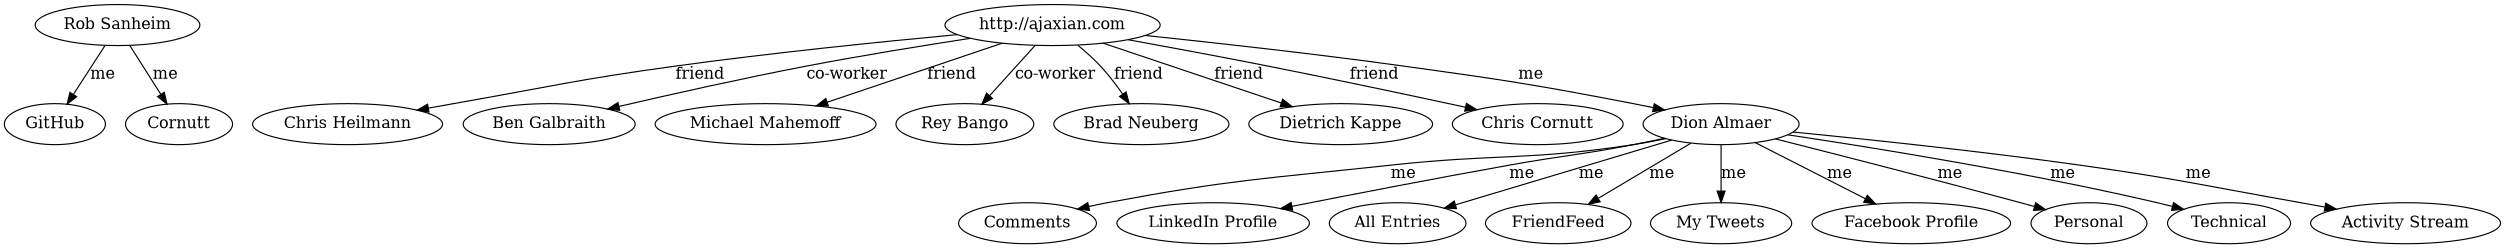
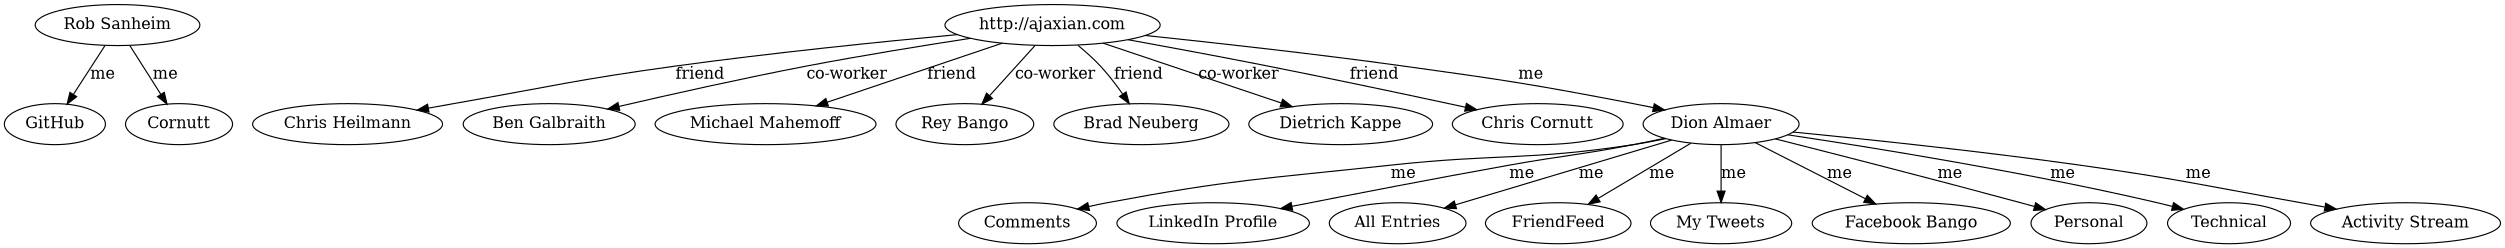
  strict digraph {
    n1 [label="Rob Sanheim"]
    n2 [label=GitHub]
    n3 [label=Cornutt]
    n4 [label=Comments]
    n5 [label="LinkedIn Profile"]
    n6 [label="Chris Heilmann"]
    n7 [label="Ben Galbraith"]
    n8 [label="All Entries"]
    n9 [label="Michael Mahemoff"]
    n10 [label=FriendFeed]
    n11 [label="My Tweets"]
    n12 [label="Rey Bango"]
-   n13 [label="Facebook Profile"]
+   n13 [label="Facebook Bango"]
    n14 [label="Brad Neuberg"]
    n15 [label="Dietrich Kappe"]
    n16 [label="Chris Cornutt"]
    n17 [label="Dion Almaer"]
    n18 [label=Personal]
    n19 [label=Technical]
    n20 [label="Activity Stream"]
    "http://ajaxian.com"
    n1 -> n2 [label=me]
    n1 -> n3 [label=me]
    n17 -> n4 [label=me]
    n17 -> n5 [label=me]
    n17 -> n8 [label=me]
    n17 -> n10 [label=me]
    n17 -> n11 [label=me]
    n17 -> n13 [label=me]
    n17 -> n18 [label=me]
    n17 -> n19 [label=me]
    n17 -> n20 [label=me]
    "http://ajaxian.com" -> n6 [label=friend]
    "http://ajaxian.com" -> n7 [label="co-worker"]
    "http://ajaxian.com" -> n9 [label=friend]
    "http://ajaxian.com" -> n12 [label="co-worker"]
    "http://ajaxian.com" -> n14 [label=friend]
-   "http://ajaxian.com" -> n15 [label=friend]
+   "http://ajaxian.com" -> n15 [label="co-worker"]
    "http://ajaxian.com" -> n16 [label=friend]
    "http://ajaxian.com" -> n17 [label=me]
  }
